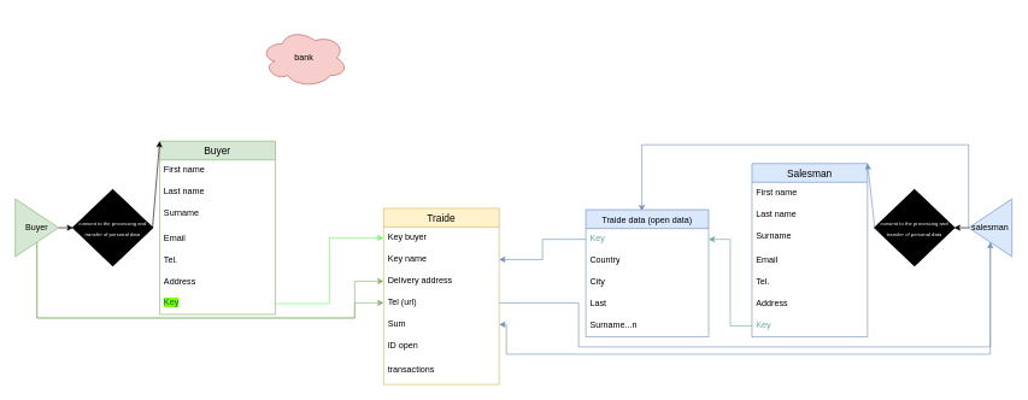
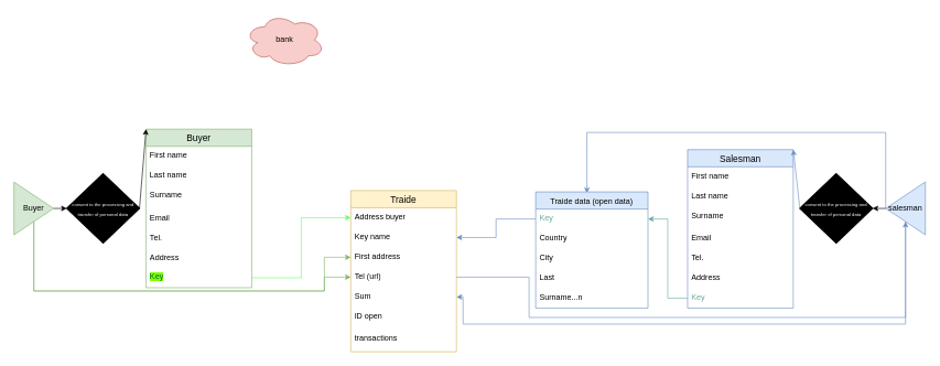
  <mxCell id="0" />
  <mxCell id="1" parent="0" />
  <mxCell id="2" style="edgeStyle=orthogonalEdgeStyle;rounded=0;orthogonalLoop=1;jettySize=auto;html=1;fillColor=#d5e8d4;strokeColor=#82b366;" edge="1" parent="1" source="4" target="39"><mxGeometry relative="1" as="geometry"><Array as="points"><mxPoint x="50" y="440" /><mxPoint x="490" y="440" /><mxPoint x="490" y="389" /></Array></mxGeometry></mxCell>
  <mxCell id="3" style="edgeStyle=orthogonalEdgeStyle;rounded=0;orthogonalLoop=1;jettySize=auto;html=1;fillColor=#d5e8d4;strokeColor=#82b366;" edge="1" parent="1" source="4" target="40"><mxGeometry relative="1" as="geometry"><Array as="points"><mxPoint x="50" y="440" /><mxPoint x="490" y="440" /><mxPoint x="490" y="419" /></Array></mxGeometry></mxCell>
  <mxCell id="4" value="Buyer" style="triangle;whiteSpace=wrap;html=1;fillColor=#d5e8d4;strokeColor=#82b366;" vertex="1" parent="1"><mxGeometry x="20" y="275" width="60" height="80" as="geometry" /></mxCell>
  <mxCell id="5" style="edgeStyle=orthogonalEdgeStyle;rounded=0;orthogonalLoop=1;jettySize=auto;html=1;fillColor=#dae8fc;strokeColor=#6c8ebf;" edge="1" parent="1" source="7" target="41"><mxGeometry relative="1" as="geometry"><mxPoint x="1370" y="520" as="targetPoint" /><Array as="points"><mxPoint x="1370" y="490" /><mxPoint x="700" y="490" /><mxPoint x="700" y="449" /></Array></mxGeometry></mxCell>
  <mxCell id="6" style="edgeStyle=orthogonalEdgeStyle;rounded=0;orthogonalLoop=1;jettySize=auto;html=1;entryX=0.456;entryY=0.011;entryDx=0;entryDy=0;entryPerimeter=0;fillColor=#dae8fc;strokeColor=#6c8ebf;" edge="1" parent="1" source="7" target="30"><mxGeometry relative="1" as="geometry"><Array as="points"><mxPoint x="1340" y="200" /><mxPoint x="888" y="200" /></Array></mxGeometry></mxCell>
  <mxCell id="7" value="salesman" style="triangle;whiteSpace=wrap;html=1;direction=west;fillColor=#dae8fc;strokeColor=#6c8ebf;" vertex="1" parent="1"><mxGeometry x="1340" y="275" width="60" height="80" as="geometry" /></mxCell>
  <mxCell id="8" value="Buyer" style="swimlane;fontStyle=0;childLayout=stackLayout;horizontal=1;startSize=26;horizontalStack=0;resizeParent=1;resizeParentMax=0;resizeLast=0;collapsible=1;marginBottom=0;align=center;fontSize=14;fillColor=#d5e8d4;strokeColor=#82b366;" vertex="1" parent="1"><mxGeometry x="220" y="195" width="160" height="240" as="geometry"><mxRectangle x="160" y="350" width="60" height="30" as="alternateBounds" /></mxGeometry></mxCell>
  <mxCell id="9" value="First name" style="text;strokeColor=none;fillColor=none;spacingLeft=4;spacingRight=4;overflow=hidden;rotatable=0;points=[[0,0.5],[1,0.5]];portConstraint=eastwest;fontSize=12;whiteSpace=wrap;html=1;" vertex="1" parent="8"><mxGeometry y="26" width="160" height="30" as="geometry" /></mxCell>
  <mxCell id="10" value="Last name" style="text;strokeColor=none;fillColor=none;spacingLeft=4;spacingRight=4;overflow=hidden;rotatable=0;points=[[0,0.5],[1,0.5]];portConstraint=eastwest;fontSize=12;whiteSpace=wrap;html=1;" vertex="1" parent="8"><mxGeometry y="56" width="160" height="30" as="geometry" /></mxCell>
  <mxCell id="11" value="Surname" style="text;strokeColor=none;fillColor=none;spacingLeft=4;spacingRight=4;overflow=hidden;rotatable=0;points=[[0,0.5],[1,0.5]];portConstraint=eastwest;fontSize=12;whiteSpace=wrap;html=1;" vertex="1" parent="8"><mxGeometry y="86" width="160" height="34" as="geometry" /></mxCell>
  <mxCell id="12" value="Email" style="text;strokeColor=none;fillColor=none;spacingLeft=4;spacingRight=4;overflow=hidden;rotatable=0;points=[[0,0.5],[1,0.5]];portConstraint=eastwest;fontSize=12;whiteSpace=wrap;html=1;" vertex="1" parent="8"><mxGeometry y="120" width="160" height="30" as="geometry" /></mxCell>
  <mxCell id="13" value="Tel." style="text;strokeColor=none;fillColor=none;spacingLeft=4;spacingRight=4;overflow=hidden;rotatable=0;points=[[0,0.5],[1,0.5]];portConstraint=eastwest;fontSize=12;whiteSpace=wrap;html=1;" vertex="1" parent="8"><mxGeometry y="150" width="160" height="30" as="geometry" /></mxCell>
  <mxCell id="14" value="Address" style="text;strokeColor=none;fillColor=none;spacingLeft=4;spacingRight=4;overflow=hidden;rotatable=0;points=[[0,0.5],[1,0.5]];portConstraint=eastwest;fontSize=12;whiteSpace=wrap;html=1;" vertex="1" parent="8"><mxGeometry y="180" width="160" height="30" as="geometry" /></mxCell>
  <mxCell id="15" value="&lt;span style=&quot;background-color: rgb(128, 255, 0);&quot;&gt;&lt;font color=&quot;#006633&quot;&gt;Key&lt;/font&gt;&lt;/span&gt;" style="text;strokeColor=none;fillColor=none;spacingLeft=4;spacingRight=4;overflow=hidden;rotatable=0;points=[[0,0.5],[1,0.5]];portConstraint=eastwest;fontSize=12;whiteSpace=wrap;html=1;" vertex="1" parent="8"><mxGeometry y="210" width="160" height="30" as="geometry" /></mxCell>
  <mxCell id="16" value="&lt;font style=&quot;font-size: 7px;&quot;&gt;consent to the processing and transfer of personal data&lt;/font&gt;" style="strokeWidth=2;html=1;shape=mxgraph.flowchart.decision;whiteSpace=wrap;fillColor=#000000;fontColor=#FFFFFF;" vertex="1" parent="1"><mxGeometry x="100" y="262.5" width="110" height="105" as="geometry" /></mxCell>
  <mxCell id="17" value="" style="endArrow=classic;html=1;rounded=0;exitX=1;exitY=0.5;exitDx=0;exitDy=0;entryX=0;entryY=0.5;entryDx=0;entryDy=0;entryPerimeter=0;" edge="1" parent="1" source="4" target="16"><mxGeometry width="50" height="50" relative="1" as="geometry"><mxPoint x="380" y="260" as="sourcePoint" /><mxPoint x="430" y="210" as="targetPoint" /></mxGeometry></mxCell>
  <mxCell id="18" value="" style="endArrow=classic;html=1;rounded=0;exitX=1;exitY=0.5;exitDx=0;exitDy=0;exitPerimeter=0;entryX=0;entryY=0;entryDx=0;entryDy=0;" edge="1" parent="1" source="16" target="8"><mxGeometry width="50" height="50" relative="1" as="geometry"><mxPoint x="280" y="330" as="sourcePoint" /><mxPoint x="330" y="280" as="targetPoint" /></mxGeometry></mxCell>
  <mxCell id="19" value="&lt;font style=&quot;font-size: 7px;&quot;&gt;consent to the processing and transfer of personal data&lt;/font&gt;" style="strokeWidth=2;html=1;shape=mxgraph.flowchart.decision;whiteSpace=wrap;fillColor=#000000;fontColor=#FFFFFF;" vertex="1" parent="1"><mxGeometry x="1210" y="262.5" width="110" height="105" as="geometry" /></mxCell>
  <mxCell id="20" value="" style="endArrow=classic;html=1;rounded=0;exitX=1;exitY=0.5;exitDx=0;exitDy=0;entryX=1;entryY=0.5;entryDx=0;entryDy=0;entryPerimeter=0;" edge="1" parent="1" source="7" target="19"><mxGeometry width="50" height="50" relative="1" as="geometry"><mxPoint x="1230" y="370" as="sourcePoint" /><mxPoint x="1280" y="320" as="targetPoint" /></mxGeometry></mxCell>
  <mxCell id="21" value="Salesman" style="swimlane;fontStyle=0;childLayout=stackLayout;horizontal=1;startSize=26;horizontalStack=0;resizeParent=1;resizeParentMax=0;resizeLast=0;collapsible=1;marginBottom=0;align=center;fontSize=14;fillColor=#dae8fc;strokeColor=#6c8ebf;" vertex="1" parent="1"><mxGeometry x="1040" y="226" width="160" height="240" as="geometry"><mxRectangle x="160" y="350" width="60" height="30" as="alternateBounds" /></mxGeometry></mxCell>
  <mxCell id="22" value="First name" style="text;strokeColor=none;fillColor=none;spacingLeft=4;spacingRight=4;overflow=hidden;rotatable=0;points=[[0,0.5],[1,0.5]];portConstraint=eastwest;fontSize=12;whiteSpace=wrap;html=1;" vertex="1" parent="21"><mxGeometry y="26" width="160" height="30" as="geometry" /></mxCell>
  <mxCell id="23" value="Last name" style="text;strokeColor=none;fillColor=none;spacingLeft=4;spacingRight=4;overflow=hidden;rotatable=0;points=[[0,0.5],[1,0.5]];portConstraint=eastwest;fontSize=12;whiteSpace=wrap;html=1;" vertex="1" parent="21"><mxGeometry y="56" width="160" height="30" as="geometry" /></mxCell>
  <mxCell id="24" value="Surname" style="text;strokeColor=none;fillColor=none;spacingLeft=4;spacingRight=4;overflow=hidden;rotatable=0;points=[[0,0.5],[1,0.5]];portConstraint=eastwest;fontSize=12;whiteSpace=wrap;html=1;" vertex="1" parent="21"><mxGeometry y="86" width="160" height="34" as="geometry" /></mxCell>
  <mxCell id="25" value="Email" style="text;strokeColor=none;fillColor=none;spacingLeft=4;spacingRight=4;overflow=hidden;rotatable=0;points=[[0,0.5],[1,0.5]];portConstraint=eastwest;fontSize=12;whiteSpace=wrap;html=1;" vertex="1" parent="21"><mxGeometry y="120" width="160" height="30" as="geometry" /></mxCell>
  <mxCell id="26" value="Tel." style="text;strokeColor=none;fillColor=none;spacingLeft=4;spacingRight=4;overflow=hidden;rotatable=0;points=[[0,0.5],[1,0.5]];portConstraint=eastwest;fontSize=12;whiteSpace=wrap;html=1;" vertex="1" parent="21"><mxGeometry y="150" width="160" height="30" as="geometry" /></mxCell>
  <mxCell id="27" value="Address" style="text;strokeColor=none;fillColor=none;spacingLeft=4;spacingRight=4;overflow=hidden;rotatable=0;points=[[0,0.5],[1,0.5]];portConstraint=eastwest;fontSize=12;whiteSpace=wrap;html=1;" vertex="1" parent="21"><mxGeometry y="180" width="160" height="30" as="geometry" /></mxCell>
  <mxCell id="28" value="&lt;font color=&quot;#67ab9f&quot;&gt;Key&lt;/font&gt;" style="text;strokeColor=none;fillColor=none;spacingLeft=4;spacingRight=4;overflow=hidden;rotatable=0;points=[[0,0.5],[1,0.5]];portConstraint=eastwest;fontSize=12;whiteSpace=wrap;html=1;" vertex="1" parent="21"><mxGeometry y="210" width="160" height="30" as="geometry" /></mxCell>
  <mxCell id="29" value="" style="endArrow=classic;html=1;rounded=0;exitX=0;exitY=0.5;exitDx=0;exitDy=0;exitPerimeter=0;entryX=1;entryY=0;entryDx=0;entryDy=0;fillColor=#dae8fc;strokeColor=#6c8ebf;" edge="1" parent="1" source="19" target="21"><mxGeometry width="50" height="50" relative="1" as="geometry"><mxPoint x="1040" y="320" as="sourcePoint" /><mxPoint x="1090" y="270" as="targetPoint" /></mxGeometry></mxCell>
  <mxCell id="30" value="Traide data (open data)" style="swimlane;fontStyle=0;childLayout=stackLayout;horizontal=1;startSize=26;horizontalStack=0;resizeParent=1;resizeParentMax=0;resizeLast=0;collapsible=1;marginBottom=0;align=center;fontSize=12;fillColor=#dae8fc;strokeColor=#6c8ebf;" vertex="1" parent="1"><mxGeometry x="810" y="290" width="170" height="176" as="geometry"><mxRectangle x="800" y="440" width="60" height="30" as="alternateBounds" /></mxGeometry></mxCell>
  <mxCell id="31" value="&lt;font color=&quot;#67ab9f&quot;&gt;Key&lt;/font&gt;" style="text;strokeColor=none;fillColor=none;spacingLeft=4;spacingRight=4;overflow=hidden;rotatable=0;points=[[0,0.5],[1,0.5]];portConstraint=eastwest;fontSize=12;whiteSpace=wrap;html=1;" vertex="1" parent="30"><mxGeometry y="26" width="170" height="30" as="geometry" /></mxCell>
  <mxCell id="32" value="Country" style="text;strokeColor=none;fillColor=none;spacingLeft=4;spacingRight=4;overflow=hidden;rotatable=0;points=[[0,0.5],[1,0.5]];portConstraint=eastwest;fontSize=12;whiteSpace=wrap;html=1;" vertex="1" parent="30"><mxGeometry y="56" width="170" height="30" as="geometry" /></mxCell>
  <mxCell id="33" value="City" style="text;strokeColor=none;fillColor=none;spacingLeft=4;spacingRight=4;overflow=hidden;rotatable=0;points=[[0,0.5],[1,0.5]];portConstraint=eastwest;fontSize=12;whiteSpace=wrap;html=1;" vertex="1" parent="30"><mxGeometry y="86" width="170" height="30" as="geometry" /></mxCell>
  <mxCell id="34" value="Last" style="text;strokeColor=none;fillColor=none;spacingLeft=4;spacingRight=4;overflow=hidden;rotatable=0;points=[[0,0.5],[1,0.5]];portConstraint=eastwest;fontSize=12;whiteSpace=wrap;html=1;" vertex="1" parent="30"><mxGeometry y="116" width="170" height="30" as="geometry" /></mxCell>
  <mxCell id="35" value="Surname...n" style="text;strokeColor=none;fillColor=none;spacingLeft=4;spacingRight=4;overflow=hidden;rotatable=0;points=[[0,0.5],[1,0.5]];portConstraint=eastwest;fontSize=12;whiteSpace=wrap;html=1;" vertex="1" parent="30"><mxGeometry y="146" width="170" height="30" as="geometry" /></mxCell>
  <mxCell id="36" value="Traide" style="swimlane;fontStyle=0;childLayout=stackLayout;horizontal=1;startSize=26;horizontalStack=0;resizeParent=1;resizeParentMax=0;resizeLast=0;collapsible=1;marginBottom=0;align=center;fontSize=14;fillColor=#fff2cc;strokeColor=#d6b656;" vertex="1" parent="1"><mxGeometry x="530" y="288" width="160" height="244" as="geometry"><mxRectangle x="160" y="350" width="60" height="30" as="alternateBounds" /></mxGeometry></mxCell>
- <mxCell id="37" value="Key buyer" style="text;strokeColor=none;fillColor=none;spacingLeft=4;spacingRight=4;overflow=hidden;rotatable=0;points=[[0,0.5],[1,0.5]];portConstraint=eastwest;fontSize=12;whiteSpace=wrap;html=1;" vertex="1" parent="36"><mxGeometry y="26" width="160" height="30" as="geometry" /></mxCell>
+ <mxCell id="37" value="Address buyer" style="text;strokeColor=none;fillColor=none;spacingLeft=4;spacingRight=4;overflow=hidden;rotatable=0;points=[[0,0.5],[1,0.5]];portConstraint=eastwest;fontSize=12;whiteSpace=wrap;html=1;" vertex="1" parent="36"><mxGeometry y="26" width="160" height="30" as="geometry" /></mxCell>
  <mxCell id="38" value="Key name" style="text;strokeColor=none;fillColor=none;spacingLeft=4;spacingRight=4;overflow=hidden;rotatable=0;points=[[0,0.5],[1,0.5]];portConstraint=eastwest;fontSize=12;whiteSpace=wrap;html=1;" vertex="1" parent="36"><mxGeometry y="56" width="160" height="30" as="geometry" /></mxCell>
- <mxCell id="39" value="Delivery address" style="text;strokeColor=none;fillColor=none;spacingLeft=4;spacingRight=4;overflow=hidden;rotatable=0;points=[[0,0.5],[1,0.5]];portConstraint=eastwest;fontSize=12;whiteSpace=wrap;html=1;" vertex="1" parent="36"><mxGeometry y="86" width="160" height="30" as="geometry" /></mxCell>
+ <mxCell id="39" value="First address" style="text;strokeColor=none;fillColor=none;spacingLeft=4;spacingRight=4;overflow=hidden;rotatable=0;points=[[0,0.5],[1,0.5]];portConstraint=eastwest;fontSize=12;whiteSpace=wrap;html=1;" vertex="1" parent="36"><mxGeometry y="86" width="160" height="30" as="geometry" /></mxCell>
  <mxCell id="40" value="Tel (url)" style="text;strokeColor=none;fillColor=none;spacingLeft=4;spacingRight=4;overflow=hidden;rotatable=0;points=[[0,0.5],[1,0.5]];portConstraint=eastwest;fontSize=12;whiteSpace=wrap;html=1;" vertex="1" parent="36"><mxGeometry y="116" width="160" height="30" as="geometry" /></mxCell>
  <mxCell id="41" value="Sum" style="text;strokeColor=none;fillColor=none;spacingLeft=4;spacingRight=4;overflow=hidden;rotatable=0;points=[[0,0.5],[1,0.5]];portConstraint=eastwest;fontSize=12;whiteSpace=wrap;html=1;" vertex="1" parent="36"><mxGeometry y="146" width="160" height="30" as="geometry" /></mxCell>
  <mxCell id="42" value="ID open" style="text;strokeColor=none;fillColor=none;spacingLeft=4;spacingRight=4;overflow=hidden;rotatable=0;points=[[0,0.5],[1,0.5]];portConstraint=eastwest;fontSize=12;whiteSpace=wrap;html=1;" vertex="1" parent="36"><mxGeometry y="176" width="160" height="34" as="geometry" /></mxCell>
  <mxCell id="43" value="transactions" style="text;strokeColor=none;fillColor=none;spacingLeft=4;spacingRight=4;overflow=hidden;rotatable=0;points=[[0,0.5],[1,0.5]];portConstraint=eastwest;fontSize=12;whiteSpace=wrap;html=1;" vertex="1" parent="36"><mxGeometry y="210" width="160" height="34" as="geometry" /></mxCell>
  <mxCell id="44" style="edgeStyle=orthogonalEdgeStyle;rounded=0;orthogonalLoop=1;jettySize=auto;html=1;fillColor=#d5e8d4;strokeColor=#66FF66;" edge="1" parent="1" source="15" target="37"><mxGeometry relative="1" as="geometry" /></mxCell>
  <mxCell id="45" style="edgeStyle=orthogonalEdgeStyle;rounded=0;orthogonalLoop=1;jettySize=auto;html=1;fillColor=#dae8fc;strokeColor=#6c8ebf;" edge="1" parent="1" source="31" target="38"><mxGeometry relative="1" as="geometry" /></mxCell>
  <mxCell id="46" style="edgeStyle=orthogonalEdgeStyle;rounded=0;orthogonalLoop=1;jettySize=auto;html=1;exitX=1;exitY=0.5;exitDx=0;exitDy=0;fillColor=#dae8fc;strokeColor=#6c8ebf;" edge="1" parent="1" source="40" target="7"><mxGeometry relative="1" as="geometry"><Array as="points"><mxPoint x="800" y="419" /><mxPoint x="800" y="480" /><mxPoint x="1370" y="480" /></Array></mxGeometry></mxCell>
- <mxCell id="47" value="bank" style="ellipse;shape=cloud;whiteSpace=wrap;html=1;fillColor=#f8cecc;strokeColor=#b85450;" vertex="1" parent="1"><mxGeometry x="360" y="40" width="120" height="80" as="geometry" /></mxCell>
+ <mxCell id="47" value="bank" style="ellipse;shape=cloud;whiteSpace=wrap;html=1;fillColor=#f8cecc;strokeColor=#b85450;" vertex="1" parent="1"><mxGeometry x="370" y="20" width="120" height="80" as="geometry" /></mxCell>
  <mxCell id="48" style="edgeStyle=orthogonalEdgeStyle;rounded=0;orthogonalLoop=1;jettySize=auto;html=1;strokeColor=#67AB9F;" edge="1" parent="1" source="28" target="31"><mxGeometry relative="1" as="geometry" /></mxCell>
